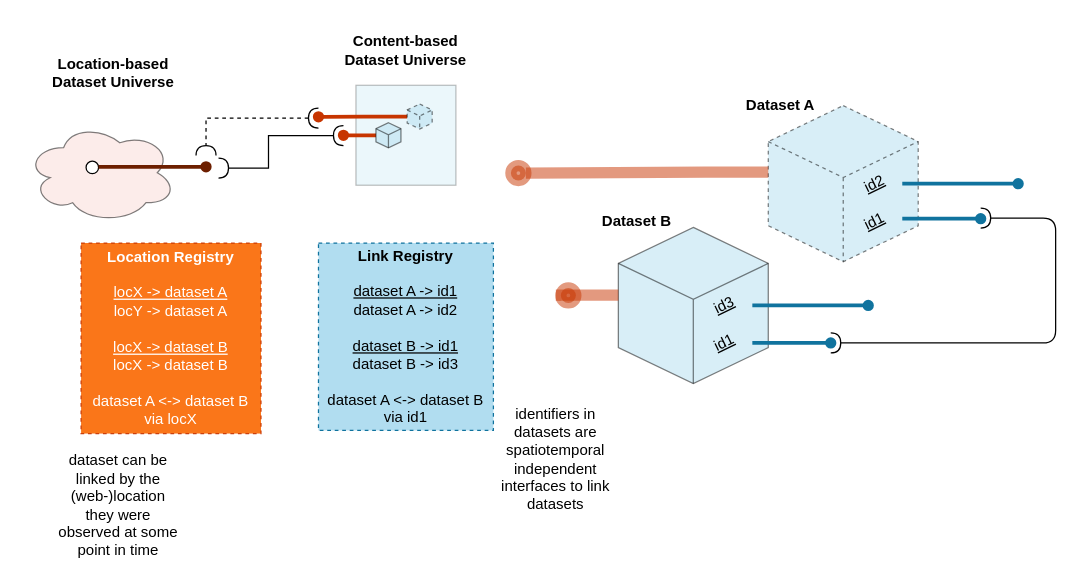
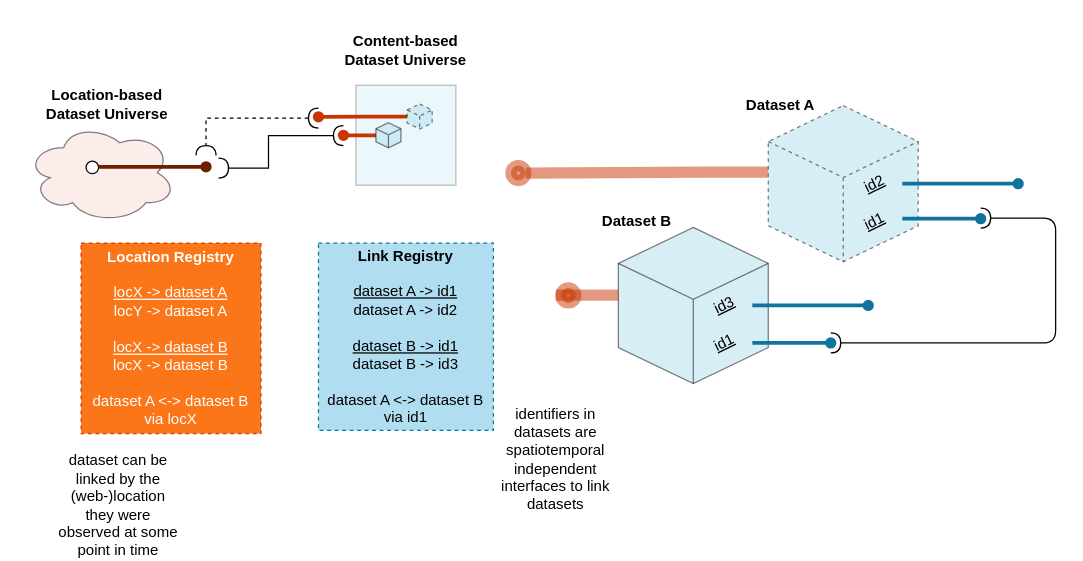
  <mxCell id="0" />
  <mxCell id="1" parent="0" />
  <mxCell id="2" value="" style="whiteSpace=wrap;html=1;aspect=fixed;fillColor=#b1ddf0;opacity=25;" parent="1" vertex="1"><mxGeometry x="284" y="67.75" width="80" height="80" as="geometry" /></mxCell>
  <mxCell id="3" value="&lt;div&gt;&lt;b&gt;Content-based &lt;br&gt;&lt;/b&gt;&lt;/div&gt;&lt;div&gt;&lt;b&gt;Dataset Universe&lt;br&gt;&lt;/b&gt;&lt;/div&gt;" style="text;html=1;strokeColor=none;fillColor=none;align=center;verticalAlign=middle;whiteSpace=wrap;rounded=0;" parent="1" vertex="1"><mxGeometry x="274" y="20.25" width="100" height="40" as="geometry" /></mxCell>
  <mxCell id="4" style="edgeStyle=orthogonalEdgeStyle;rounded=0;orthogonalLoop=1;jettySize=auto;html=1;startArrow=halfCircle;startFill=0;endArrow=halfCircle;endFill=0;" parent="1" edge="1"><mxGeometry relative="1" as="geometry"><mxPoint x="174" y="134" as="targetPoint" /><Array as="points"><mxPoint x="214" y="108" /><mxPoint x="214" y="134" /></Array><mxPoint x="274" y="108" as="sourcePoint" /></mxGeometry></mxCell>
  <mxCell id="5" style="edgeStyle=orthogonalEdgeStyle;rounded=0;orthogonalLoop=1;jettySize=auto;html=1;exitX=0;exitY=0.5;exitDx=0;exitDy=0;exitPerimeter=0;endArrow=oval;endFill=1;fillColor=#fa6800;strokeColor=#C73500;strokeWidth=3;" edge="1" parent="1" source="6"><mxGeometry relative="1" as="geometry"><mxPoint x="274" y="108" as="targetPoint" /></mxGeometry></mxCell>
  <mxCell id="6" value="" style="whiteSpace=wrap;html=1;shape=mxgraph.basic.isocube;isoAngle=15;fillColor=#b1ddf0;opacity=50;" parent="1" vertex="1"><mxGeometry x="300" y="97.75" width="20" height="20" as="geometry" /></mxCell>
  <mxCell id="7" style="edgeStyle=orthogonalEdgeStyle;rounded=0;orthogonalLoop=1;jettySize=auto;html=1;exitX=0;exitY=0.5;exitDx=0;exitDy=0;exitPerimeter=0;startArrow=none;startFill=0;endArrow=oval;endFill=1;fillColor=#fa6800;strokeColor=#C73500;strokeWidth=3;" edge="1" parent="1" source="8"><mxGeometry relative="1" as="geometry"><mxPoint x="254" y="93" as="targetPoint" /><Array as="points" /></mxGeometry></mxCell>
  <mxCell id="8" value="" style="whiteSpace=wrap;html=1;shape=mxgraph.basic.isocube;isoAngle=15;dashed=1;opacity=50;fillColor=#b1ddf0;" parent="1" vertex="1"><mxGeometry x="325" y="82.75" width="20" height="20" as="geometry" /></mxCell>
  <mxCell id="9" value="&lt;div&gt;&lt;b&gt;Link Registry&lt;/b&gt;&lt;/div&gt;&lt;div&gt;&lt;br&gt;&lt;/div&gt;&lt;div&gt;&lt;u&gt;dataset A -&amp;gt; id1&lt;/u&gt;&lt;/div&gt;&lt;div&gt;&lt;div&gt;dataset A -&amp;gt; id2&lt;/div&gt;&lt;div&gt;&lt;br&gt;&lt;/div&gt;&lt;div&gt;&lt;u&gt;dataset B -&amp;gt; id1&lt;/u&gt;&lt;/div&gt;&lt;div&gt;&lt;div&gt;dataset B -&amp;gt; id3&lt;/div&gt;&lt;div&gt;&lt;br&gt;&lt;/div&gt;&lt;div&gt;dataset A &amp;lt;-&amp;gt; dataset B via id1&lt;br&gt;&lt;/div&gt;&lt;/div&gt;&lt;/div&gt;" style="text;html=1;strokeColor=#10739e;fillColor=#b1ddf0;align=center;verticalAlign=middle;whiteSpace=wrap;rounded=0;dashed=1;" parent="1" vertex="1"><mxGeometry x="254" y="194" width="140" height="150" as="geometry" /></mxCell>
  <mxCell id="10" value="" style="ellipse;shape=cloud;whiteSpace=wrap;html=1;fillColor=#fad9d5;opacity=50;" parent="1" vertex="1"><mxGeometry x="20" y="97.75" width="120" height="80" as="geometry" /></mxCell>
- <mxCell id="11" value="&lt;div&gt;&lt;b&gt;Location-based &lt;br&gt;&lt;/b&gt;&lt;/div&gt;&lt;div&gt;&lt;b&gt;Dataset Universe&lt;br&gt;&lt;/b&gt;&lt;/div&gt;" style="text;html=1;strokeColor=none;fillColor=none;align=center;verticalAlign=middle;whiteSpace=wrap;rounded=0;" parent="1" vertex="1"><mxGeometry x="35" y="42.75" width="110" height="30" as="geometry" /></mxCell>
+ <mxCell id="11" value="&lt;div&gt;&lt;b&gt;Location-based &lt;br&gt;&lt;/b&gt;&lt;/div&gt;&lt;div&gt;&lt;b&gt;Dataset Universe&lt;br&gt;&lt;/b&gt;&lt;/div&gt;" style="text;html=1;strokeColor=none;fillColor=none;align=center;verticalAlign=middle;whiteSpace=wrap;rounded=0;" parent="1" vertex="1"><mxGeometry x="30" y="67.75" width="110" height="30" as="geometry" /></mxCell>
  <mxCell id="12" value="" style="ellipse;whiteSpace=wrap;html=1;aspect=fixed;" parent="1" vertex="1"><mxGeometry x="68" y="128.5" width="10" height="10" as="geometry" /></mxCell>
  <mxCell id="13" value="&lt;div&gt;&lt;b&gt;Location Registry&lt;/b&gt;&lt;/div&gt;&lt;div&gt;&lt;br&gt;&lt;/div&gt;&lt;div&gt;&lt;u&gt;locX -&amp;gt; dataset A&lt;/u&gt;&lt;/div&gt;&lt;div&gt;&lt;div&gt;locY -&amp;gt; dataset A&lt;/div&gt;&lt;div&gt;&lt;br&gt;&lt;/div&gt;&lt;div&gt;&lt;u&gt;locX -&amp;gt; dataset B&lt;/u&gt;&lt;/div&gt;&lt;div&gt;&lt;div&gt;locX -&amp;gt; dataset B&lt;/div&gt;&lt;div&gt;&lt;br&gt;&lt;/div&gt;&lt;div&gt;dataset A &amp;lt;-&amp;gt; dataset B via locX&lt;br&gt;&lt;/div&gt;&lt;/div&gt;&lt;/div&gt;" style="text;html=1;strokeColor=#C73500;fillColor=#fa6800;align=center;verticalAlign=middle;whiteSpace=wrap;rounded=0;dashed=1;fontColor=#ffffff;opacity=90;" parent="1" vertex="1"><mxGeometry x="64" y="194" width="144" height="152.5" as="geometry" /></mxCell>
  <mxCell id="14" style="edgeStyle=orthogonalEdgeStyle;rounded=0;orthogonalLoop=1;jettySize=auto;html=1;endArrow=oval;endFill=1;strokeWidth=3;fillColor=#a0522d;strokeColor=#6D1F00;" parent="1" edge="1"><mxGeometry relative="1" as="geometry"><mxPoint x="164" y="133" as="targetPoint" /><mxPoint x="78.002" y="133" as="sourcePoint" /></mxGeometry></mxCell>
  <mxCell id="15" style="edgeStyle=orthogonalEdgeStyle;rounded=0;orthogonalLoop=1;jettySize=auto;html=1;startArrow=halfCircle;startFill=0;endArrow=halfCircle;endFill=0;dashed=1;" parent="1" edge="1"><mxGeometry relative="1" as="geometry"><mxPoint x="164" y="124" as="targetPoint" /><mxPoint x="254" y="94" as="sourcePoint" /><Array as="points"><mxPoint x="164" y="94" /></Array></mxGeometry></mxCell>
  <mxCell id="16" value="dataset can be linked by the (web-)location they were observed at some point in time" style="text;html=1;strokeColor=none;fillColor=none;align=center;verticalAlign=middle;whiteSpace=wrap;rounded=0;" parent="1" vertex="1"><mxGeometry x="44" y="384" width="100" height="40" as="geometry" /></mxCell>
  <mxCell id="17" value="" style="whiteSpace=wrap;html=1;shape=mxgraph.basic.isocube;isoAngle=15;fillColor=#b1ddf0;opacity=50;" parent="1" vertex="1"><mxGeometry x="494" y="181.5" width="120" height="125" as="geometry" /></mxCell>
  <mxCell id="18" style="edgeStyle=orthogonalEdgeStyle;rounded=0;orthogonalLoop=1;jettySize=auto;html=1;endArrow=oval;endFill=1;fillColor=#b1ddf0;strokeColor=#10739e;strokeWidth=3;" parent="1" source="19" edge="1"><mxGeometry x="430" y="60" as="geometry"><mxPoint x="664" y="274" as="targetPoint" /></mxGeometry></mxCell>
  <mxCell id="19" value="&lt;u&gt;id1&lt;/u&gt;" style="text;html=1;align=center;verticalAlign=middle;whiteSpace=wrap;rounded=0;rotation=334;" parent="1" vertex="1"><mxGeometry x="559" y="264" width="40" height="20" as="geometry" /></mxCell>
  <mxCell id="20" style="edgeStyle=orthogonalEdgeStyle;rounded=0;orthogonalLoop=1;jettySize=auto;html=1;endArrow=oval;endFill=1;fillColor=#b1ddf0;strokeColor=#10739e;strokeWidth=3;" parent="1" source="21" edge="1"><mxGeometry x="430" y="60" as="geometry"><mxPoint x="694" y="244" as="targetPoint" /></mxGeometry></mxCell>
  <mxCell id="21" value="&lt;u&gt;id3&lt;/u&gt;" style="text;html=1;strokeColor=none;fillColor=none;align=center;verticalAlign=middle;whiteSpace=wrap;rounded=0;rotation=334;" parent="1" vertex="1"><mxGeometry x="559" y="234" width="40" height="20" as="geometry" /></mxCell>
  <mxCell id="22" value="" style="whiteSpace=wrap;html=1;shape=mxgraph.basic.isocube;isoAngle=15;dashed=1;fillColor=#b1ddf0;opacity=50;" parent="1" vertex="1"><mxGeometry x="614" y="84" width="120" height="125" as="geometry" /></mxCell>
  <mxCell id="23" style="edgeStyle=orthogonalEdgeStyle;rounded=0;orthogonalLoop=1;jettySize=auto;html=1;endArrow=oval;endFill=1;fillColor=#b1ddf0;strokeColor=#10739e;strokeWidth=3;" parent="1" edge="1"><mxGeometry x="430" y="60" as="geometry"><mxPoint x="784" y="174.5" as="targetPoint" /><mxPoint x="721.252" y="174.5" as="sourcePoint" /></mxGeometry></mxCell>
  <mxCell id="24" value="&lt;u&gt;id1&lt;/u&gt;" style="text;html=1;align=center;verticalAlign=middle;whiteSpace=wrap;rounded=0;rotation=334;" parent="1" vertex="1"><mxGeometry x="679" y="166.5" width="40" height="20" as="geometry" /></mxCell>
  <mxCell id="25" style="edgeStyle=orthogonalEdgeStyle;rounded=0;orthogonalLoop=1;jettySize=auto;html=1;endArrow=oval;endFill=1;fillColor=#b1ddf0;strokeColor=#10739e;strokeWidth=3;" parent="1" source="26" edge="1"><mxGeometry x="430" y="60" as="geometry"><mxPoint x="814" y="146.5" as="targetPoint" /></mxGeometry></mxCell>
  <mxCell id="26" value="&lt;u&gt;id2&lt;/u&gt;" style="text;html=1;strokeColor=none;fillColor=none;align=center;verticalAlign=middle;whiteSpace=wrap;rounded=0;rotation=334;" parent="1" vertex="1"><mxGeometry x="679" y="136.5" width="40" height="20" as="geometry" /></mxCell>
  <mxCell id="27" value="identifiers in datasets are spatiotemporal independent interfaces to link datasets" style="text;html=1;strokeColor=none;fillColor=none;align=center;verticalAlign=middle;whiteSpace=wrap;rounded=0;" parent="1" vertex="1"><mxGeometry x="394" y="346.5" width="100" height="40" as="geometry" /></mxCell>
  <mxCell id="28" value="" style="endArrow=halfCircle;startArrow=halfCircle;html=1;startFill=0;endFill=0;" parent="1" edge="1"><mxGeometry x="430" y="60" width="50" height="50" as="geometry"><mxPoint x="664" y="274" as="sourcePoint" /><mxPoint x="784" y="174" as="targetPoint" /><Array as="points"><mxPoint x="844" y="274" /><mxPoint x="844" y="224" /><mxPoint x="844" y="174" /></Array></mxGeometry></mxCell>
  <mxCell id="29" value="&lt;b&gt;Dataset A&lt;/b&gt;" style="text;html=1;strokeColor=none;fillColor=none;align=center;verticalAlign=middle;whiteSpace=wrap;rounded=0;dashed=1;" parent="1" vertex="1"><mxGeometry x="589" y="74" width="70" height="20" as="geometry" /></mxCell>
  <mxCell id="30" value="&lt;b&gt;Dataset B&lt;/b&gt;" style="text;html=1;strokeColor=none;fillColor=none;align=center;verticalAlign=middle;whiteSpace=wrap;rounded=0;dashed=1;" parent="1" vertex="1"><mxGeometry x="474" y="166.5" width="70" height="20" as="geometry" /></mxCell>
  <mxCell id="31" style="edgeStyle=orthogonalEdgeStyle;rounded=0;orthogonalLoop=1;jettySize=auto;html=1;exitX=0;exitY=0.5;exitDx=0;exitDy=0;exitPerimeter=0;startArrow=none;startFill=0;endArrow=oval;endFill=1;fillColor=#fa6800;strokeColor=#C73500;strokeWidth=9;endSize=12;startSize=12;opacity=50;" edge="1" parent="1"><mxGeometry x="430" y="60" as="geometry"><mxPoint x="454" y="236" as="targetPoint" /><mxPoint x="494" y="235.75" as="sourcePoint" /><Array as="points"><mxPoint x="444" y="236" /><mxPoint x="444" y="236" /></Array></mxGeometry></mxCell>
  <mxCell id="32" style="edgeStyle=orthogonalEdgeStyle;rounded=0;orthogonalLoop=1;jettySize=auto;html=1;exitX=0;exitY=0.5;exitDx=0;exitDy=0;exitPerimeter=0;startArrow=none;startFill=0;endArrow=oval;endFill=1;fillColor=#fa6800;strokeColor=#C73500;strokeWidth=9;endSize=12;startSize=12;shadow=0;opacity=50;" edge="1" parent="1"><mxGeometry x="430" y="60" as="geometry"><mxPoint x="414" y="138" as="targetPoint" /><mxPoint x="614" y="137.33" as="sourcePoint" /><Array as="points"><mxPoint x="564" y="137.58" /><mxPoint x="564" y="137.58" /></Array></mxGeometry></mxCell>
